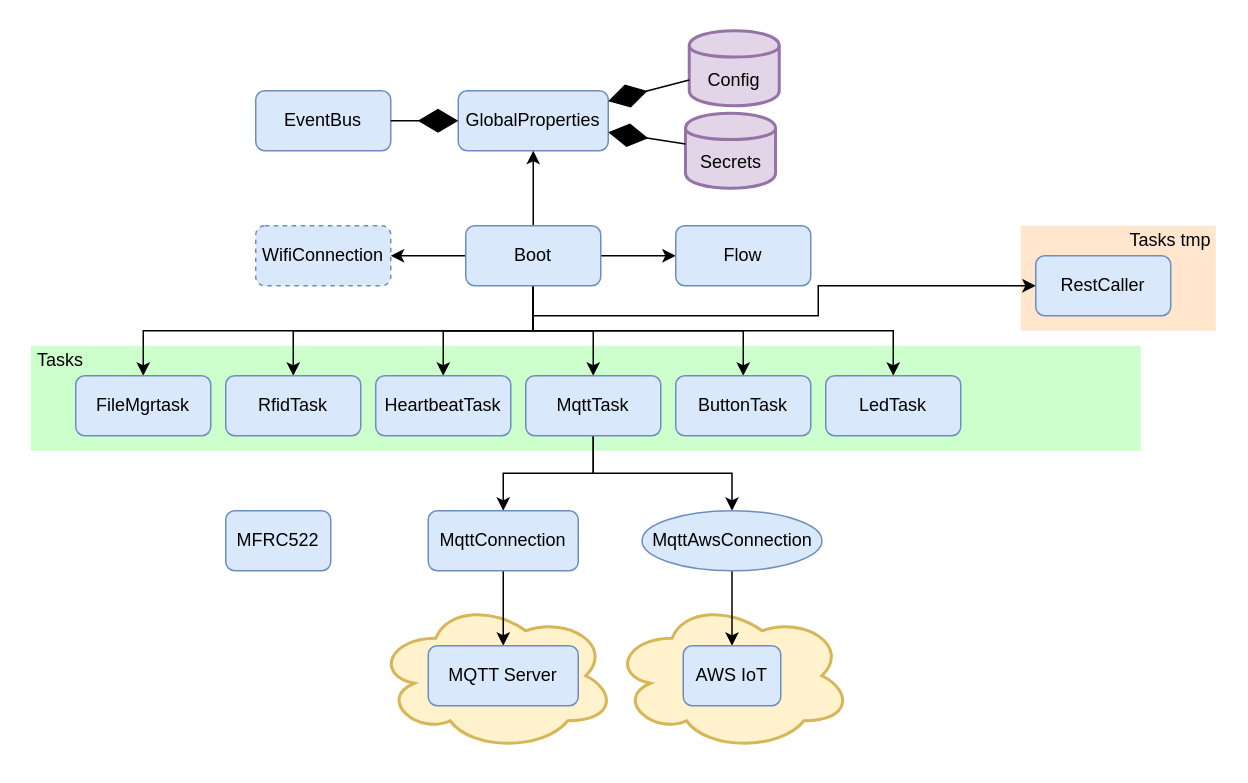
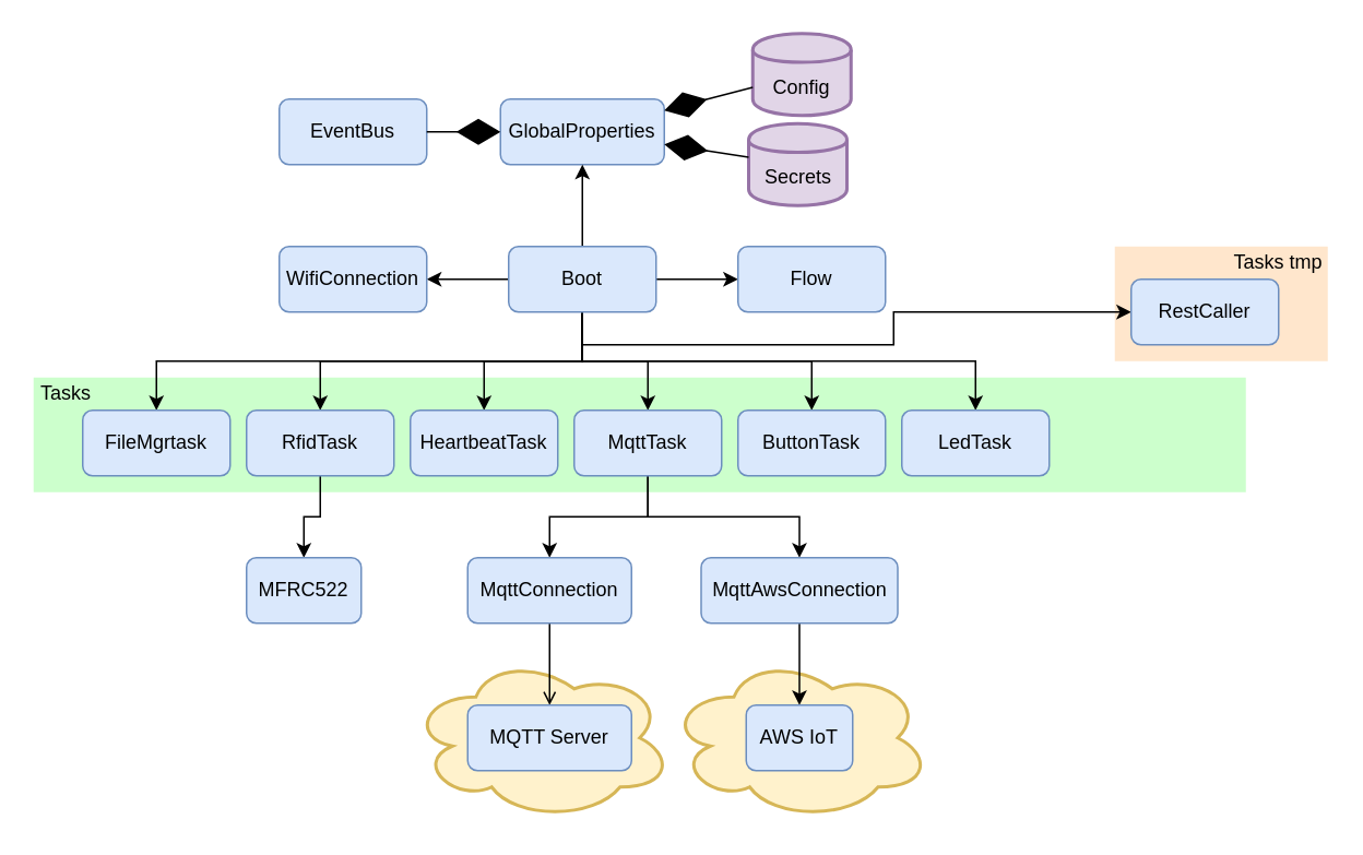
  <mxCell id="0" />
  <mxCell id="1" parent="0" />
  <mxCell id="2" value="" style="rounded=0;whiteSpace=wrap;html=1;strokeColor=none;strokeWidth=2;fillColor=#ffe6cc;" parent="1" vertex="1"><mxGeometry x="680" y="150" width="130" height="70" as="geometry" /></mxCell>
  <mxCell id="3" value="" style="ellipse;shape=cloud;whiteSpace=wrap;html=1;strokeColor=#d6b656;strokeWidth=2;fillColor=#fff2cc;" parent="1" vertex="1"><mxGeometry x="407.5" y="400" width="160" height="100" as="geometry" /></mxCell>
  <mxCell id="4" value="" style="ellipse;shape=cloud;whiteSpace=wrap;html=1;strokeColor=#d6b656;strokeWidth=2;fillColor=#fff2cc;" parent="1" vertex="1"><mxGeometry x="250" y="400" width="160" height="100" as="geometry" /></mxCell>
  <mxCell id="5" value="" style="rounded=0;whiteSpace=wrap;html=1;strokeColor=none;strokeWidth=2;fillColor=#CCFFCC;" parent="1" vertex="1"><mxGeometry x="20" y="230" width="740" height="70" as="geometry" /></mxCell>
  <mxCell id="6" value="EventBus" style="rounded=1;whiteSpace=wrap;html=1;fillColor=#dae8fc;strokeColor=#6c8ebf;" parent="1" vertex="1"><mxGeometry x="170" y="60" width="90" height="40" as="geometry" /></mxCell>
  <mxCell id="7" value="GlobalProperties" style="rounded=1;whiteSpace=wrap;html=1;fillColor=#dae8fc;strokeColor=#6c8ebf;" parent="1" vertex="1"><mxGeometry x="305" y="60" width="100" height="40" as="geometry" /></mxCell>
  <mxCell id="8" style="edgeStyle=orthogonalEdgeStyle;rounded=0;orthogonalLoop=1;jettySize=auto;html=1;" parent="1" source="18" target="7" edge="1"><mxGeometry relative="1" as="geometry" /></mxCell>
  <mxCell id="9" style="edgeStyle=orthogonalEdgeStyle;rounded=0;orthogonalLoop=1;jettySize=auto;html=1;" parent="1" source="18" target="20" edge="1"><mxGeometry relative="1" as="geometry" /></mxCell>
  <mxCell id="10" style="edgeStyle=orthogonalEdgeStyle;rounded=0;orthogonalLoop=1;jettySize=auto;html=1;" parent="1" source="18" target="19" edge="1"><mxGeometry relative="1" as="geometry" /></mxCell>
  <mxCell id="11" style="edgeStyle=orthogonalEdgeStyle;rounded=0;orthogonalLoop=1;jettySize=auto;html=1;entryX=0.5;entryY=0;entryDx=0;entryDy=0;" parent="1" source="18" target="22" edge="1"><mxGeometry relative="1" as="geometry" /></mxCell>
  <mxCell id="12" style="edgeStyle=orthogonalEdgeStyle;rounded=0;orthogonalLoop=1;jettySize=auto;html=1;exitX=0.5;exitY=1;exitDx=0;exitDy=0;" parent="1" source="18" target="28" edge="1"><mxGeometry relative="1" as="geometry" /></mxCell>
  <mxCell id="13" style="edgeStyle=orthogonalEdgeStyle;rounded=0;orthogonalLoop=1;jettySize=auto;html=1;exitX=0.5;exitY=1;exitDx=0;exitDy=0;" parent="1" source="18" target="29" edge="1"><mxGeometry relative="1" as="geometry" /></mxCell>
  <mxCell id="14" style="edgeStyle=orthogonalEdgeStyle;rounded=0;orthogonalLoop=1;jettySize=auto;html=1;exitX=0.5;exitY=1;exitDx=0;exitDy=0;" parent="1" source="18" target="25" edge="1"><mxGeometry relative="1" as="geometry" /></mxCell>
  <mxCell id="15" style="edgeStyle=orthogonalEdgeStyle;rounded=0;orthogonalLoop=1;jettySize=auto;html=1;exitX=0.5;exitY=1;exitDx=0;exitDy=0;" parent="1" source="18" target="27" edge="1"><mxGeometry relative="1" as="geometry" /></mxCell>
  <mxCell id="16" style="edgeStyle=orthogonalEdgeStyle;rounded=0;orthogonalLoop=1;jettySize=auto;html=1;exitX=0.5;exitY=1;exitDx=0;exitDy=0;" parent="1" source="18" target="30" edge="1"><mxGeometry relative="1" as="geometry" /></mxCell>
  <mxCell id="17" style="edgeStyle=orthogonalEdgeStyle;rounded=0;orthogonalLoop=1;jettySize=auto;html=1;exitX=0.5;exitY=1;exitDx=0;exitDy=0;" parent="1" source="18" target="38" edge="1"><mxGeometry relative="1" as="geometry" /></mxCell>
  <mxCell id="18" value="Boot" style="rounded=1;whiteSpace=wrap;html=1;fillColor=#dae8fc;strokeColor=#6c8ebf;" parent="1" vertex="1"><mxGeometry x="310" y="150" width="90" height="40" as="geometry" /></mxCell>
- <mxCell id="19" value="WifiConnection" style="rounded=1;whiteSpace=wrap;html=1;fillColor=#dae8fc;strokeColor=#6c8ebf;dashed=1;" parent="1" vertex="1"><mxGeometry x="170" y="150" width="90" height="40" as="geometry" /></mxCell>
+ <mxCell id="19" value="WifiConnection" style="rounded=1;whiteSpace=wrap;html=1;fillColor=#dae8fc;strokeColor=#6c8ebf;" parent="1" vertex="1"><mxGeometry x="170" y="150" width="90" height="40" as="geometry" /></mxCell>
  <mxCell id="20" value="Flow" style="rounded=1;whiteSpace=wrap;html=1;fillColor=#dae8fc;strokeColor=#6c8ebf;" parent="1" vertex="1"><mxGeometry x="450" y="150" width="90" height="40" as="geometry" /></mxCell>
  <mxCell id="21" value="" style="endArrow=diamondThin;endFill=1;endSize=24;html=1;" parent="1" source="6" target="7" edge="1"><mxGeometry width="160" relative="1" as="geometry"><mxPoint x="170" y="210" as="sourcePoint" /><mxPoint x="330" y="210" as="targetPoint" /></mxGeometry></mxCell>
  <mxCell id="22" value="HeartbeatTask" style="rounded=1;whiteSpace=wrap;html=1;fillColor=#dae8fc;strokeColor=#6c8ebf;" parent="1" vertex="1"><mxGeometry x="250" y="250" width="90" height="40" as="geometry" /></mxCell>
  <mxCell id="23" style="edgeStyle=orthogonalEdgeStyle;rounded=0;orthogonalLoop=1;jettySize=auto;html=1;entryX=0.5;entryY=0;entryDx=0;entryDy=0;" parent="1" source="25" target="33" edge="1"><mxGeometry relative="1" as="geometry" /></mxCell>
  <mxCell id="24" style="edgeStyle=orthogonalEdgeStyle;rounded=0;orthogonalLoop=1;jettySize=auto;html=1;exitX=0.5;exitY=1;exitDx=0;exitDy=0;" parent="1" source="25" target="35" edge="1"><mxGeometry relative="1" as="geometry" /></mxCell>
  <mxCell id="25" value="MqttTask" style="rounded=1;whiteSpace=wrap;html=1;fillColor=#dae8fc;strokeColor=#6c8ebf;" parent="1" vertex="1"><mxGeometry x="350" y="250" width="90" height="40" as="geometry" /></mxCell>
+ <mxCell id="26" style="edgeStyle=orthogonalEdgeStyle;rounded=0;orthogonalLoop=1;jettySize=auto;html=1;" parent="1" source="27" target="31" edge="1"><mxGeometry relative="1" as="geometry" /></mxCell>
  <mxCell id="27" value="RfidTask" style="rounded=1;whiteSpace=wrap;html=1;fillColor=#dae8fc;strokeColor=#6c8ebf;" parent="1" vertex="1"><mxGeometry x="150" y="250" width="90" height="40" as="geometry" /></mxCell>
  <mxCell id="28" value="ButtonTask" style="rounded=1;whiteSpace=wrap;html=1;fillColor=#dae8fc;strokeColor=#6c8ebf;" parent="1" vertex="1"><mxGeometry x="450" y="250" width="90" height="40" as="geometry" /></mxCell>
  <mxCell id="29" value="LedTask" style="rounded=1;whiteSpace=wrap;html=1;fillColor=#dae8fc;strokeColor=#6c8ebf;" parent="1" vertex="1"><mxGeometry x="550" y="250" width="90" height="40" as="geometry" /></mxCell>
  <mxCell id="30" value="FileMgrtask" style="rounded=1;whiteSpace=wrap;html=1;fillColor=#dae8fc;strokeColor=#6c8ebf;" parent="1" vertex="1"><mxGeometry x="50" y="250" width="90" height="40" as="geometry" /></mxCell>
  <mxCell id="31" value="MFRC522" style="rounded=1;whiteSpace=wrap;html=1;fillColor=#dae8fc;strokeColor=#6c8ebf;" parent="1" vertex="1"><mxGeometry x="150" y="340" width="70" height="40" as="geometry" /></mxCell>
- <mxCell id="32" style="edgeStyle=orthogonalEdgeStyle;rounded=0;orthogonalLoop=1;jettySize=auto;html=1;entryX=0.5;entryY=0;entryDx=0;entryDy=0;" parent="1" source="33" target="36" edge="1"><mxGeometry relative="1" as="geometry" /></mxCell>
+ <mxCell id="32" style="edgeStyle=orthogonalEdgeStyle;rounded=0;orthogonalLoop=1;jettySize=auto;html=1;entryX=0.5;entryY=0;entryDx=0;entryDy=0;endArrow=open;" parent="1" source="33" target="36" edge="1"><mxGeometry relative="1" as="geometry" /></mxCell>
  <mxCell id="33" value="MqttConnection" style="rounded=1;whiteSpace=wrap;html=1;fillColor=#dae8fc;strokeColor=#6c8ebf;" parent="1" vertex="1"><mxGeometry x="285" y="340" width="100" height="40" as="geometry" /></mxCell>
  <mxCell id="34" style="edgeStyle=orthogonalEdgeStyle;rounded=0;orthogonalLoop=1;jettySize=auto;html=1;" parent="1" source="35" target="37" edge="1"><mxGeometry relative="1" as="geometry" /></mxCell>
- <mxCell id="35" value="MqttAwsConnection" style="ellipse;whiteSpace=wrap;html=1;fillColor=#dae8fc;strokeColor=#6c8ebf;" parent="1" vertex="1"><mxGeometry x="427.5" y="340" width="120" height="40" as="geometry" /></mxCell>
+ <mxCell id="35" value="MqttAwsConnection" style="rounded=1;whiteSpace=wrap;html=1;fillColor=#dae8fc;strokeColor=#6c8ebf;" parent="1" vertex="1"><mxGeometry x="427.5" y="340" width="120" height="40" as="geometry" /></mxCell>
  <mxCell id="36" value="MQTT Server" style="rounded=1;whiteSpace=wrap;html=1;fillColor=#dae8fc;strokeColor=#6c8ebf;" parent="1" vertex="1"><mxGeometry x="285" y="430" width="100" height="40" as="geometry" /></mxCell>
  <mxCell id="37" value="AWS IoT" style="rounded=1;whiteSpace=wrap;html=1;fillColor=#dae8fc;strokeColor=#6c8ebf;" parent="1" vertex="1"><mxGeometry x="455" y="430" width="65" height="40" as="geometry" /></mxCell>
  <mxCell id="38" value="RestCaller" style="rounded=1;whiteSpace=wrap;html=1;fillColor=#dae8fc;strokeColor=#6c8ebf;" parent="1" vertex="1"><mxGeometry x="690" y="170" width="90" height="40" as="geometry" /></mxCell>
  <mxCell id="39" value="Secrets" style="shape=cylinder;whiteSpace=wrap;html=1;boundedLbl=1;backgroundOutline=1;strokeColor=#9673a6;strokeWidth=2;fillColor=#e1d5e7;" parent="1" vertex="1"><mxGeometry x="456.5" y="75" width="60" height="50" as="geometry" /></mxCell>
  <mxCell id="40" value="Config" style="shape=cylinder;whiteSpace=wrap;html=1;boundedLbl=1;backgroundOutline=1;strokeColor=#9673a6;strokeWidth=2;fillColor=#e1d5e7;" parent="1" vertex="1"><mxGeometry x="459" y="20" width="60" height="50" as="geometry" /></mxCell>
  <mxCell id="41" value="" style="endArrow=diamondThin;endFill=1;endSize=24;html=1;" parent="1" source="40" target="7" edge="1"><mxGeometry width="160" relative="1" as="geometry"><mxPoint x="270" y="90" as="sourcePoint" /><mxPoint x="315" y="90" as="targetPoint" /></mxGeometry></mxCell>
  <mxCell id="42" value="" style="endArrow=diamondThin;endFill=1;endSize=24;html=1;" parent="1" source="39" target="7" edge="1"><mxGeometry width="160" relative="1" as="geometry"><mxPoint x="467.5" y="47.453" as="sourcePoint" /><mxPoint x="413.182" y="70" as="targetPoint" /></mxGeometry></mxCell>
  <mxCell id="43" value="Tasks" style="text;html=1;strokeColor=none;fillColor=none;align=center;verticalAlign=middle;whiteSpace=wrap;rounded=0;" parent="1" vertex="1"><mxGeometry x="20" y="230" width="40" height="20" as="geometry" /></mxCell>
  <mxCell id="44" value="Tasks tmp" style="text;html=1;strokeColor=none;fillColor=none;align=center;verticalAlign=middle;whiteSpace=wrap;rounded=0;" parent="1" vertex="1"><mxGeometry x="750" y="150" width="60" height="20" as="geometry" /></mxCell>
